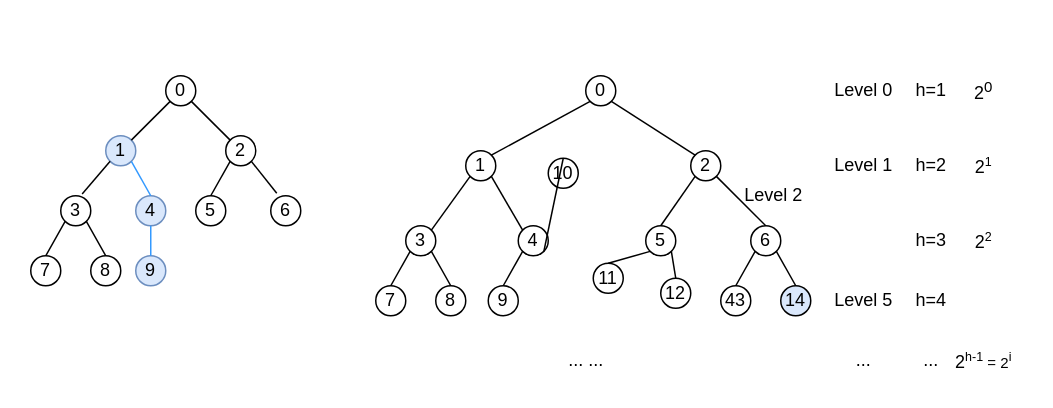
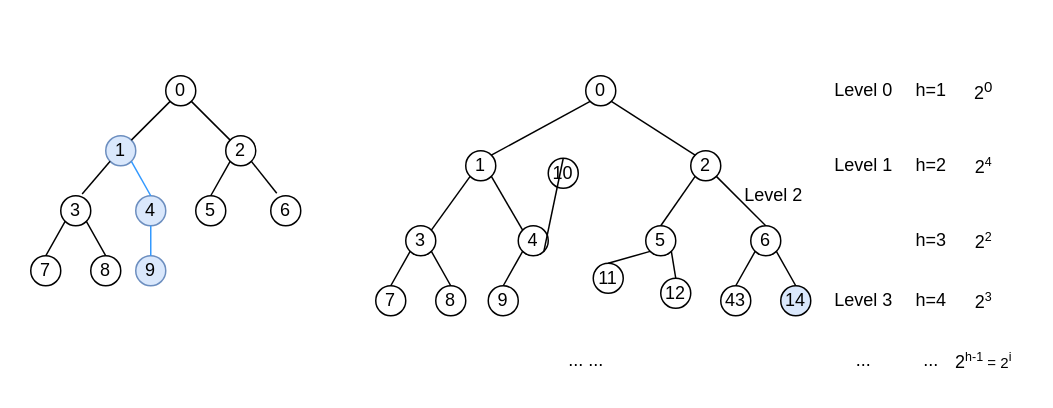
  <mxCell id="0" />
  <mxCell id="1" parent="0" />
  <mxCell id="2" value="" style="group" vertex="1" connectable="0" parent="1"><mxGeometry x="250" y="50" width="430" height="200" as="geometry" /></mxCell>
  <mxCell id="3" value="0" style="ellipse;whiteSpace=wrap;html=1;aspect=fixed;" vertex="1" parent="2"><mxGeometry x="140" width="20" height="20" as="geometry" /></mxCell>
  <mxCell id="4" value="1" style="ellipse;whiteSpace=wrap;html=1;aspect=fixed;" vertex="1" parent="2"><mxGeometry x="60" y="50" width="20" height="20" as="geometry" /></mxCell>
  <mxCell id="5" style="orthogonalLoop=1;jettySize=auto;html=1;exitX=0;exitY=1;exitDx=0;exitDy=0;entryX=1;entryY=0;entryDx=0;entryDy=0;strokeColor=default;rounded=0;endArrow=none;endFill=0;" edge="1" parent="2" source="3" target="4"><mxGeometry relative="1" as="geometry" /></mxCell>
  <mxCell id="6" value="2" style="ellipse;whiteSpace=wrap;html=1;aspect=fixed;" vertex="1" parent="2"><mxGeometry x="210" y="50" width="20" height="20" as="geometry" /></mxCell>
  <mxCell id="7" style="edgeStyle=none;rounded=0;orthogonalLoop=1;jettySize=auto;html=1;exitX=1;exitY=1;exitDx=0;exitDy=0;entryX=0;entryY=0;entryDx=0;entryDy=0;endArrow=none;endFill=0;strokeColor=default;" edge="1" parent="2" source="3" target="6"><mxGeometry relative="1" as="geometry" /></mxCell>
  <mxCell id="8" value="3" style="ellipse;whiteSpace=wrap;html=1;aspect=fixed;" vertex="1" parent="2"><mxGeometry x="20" y="100" width="20" height="20" as="geometry" /></mxCell>
  <mxCell id="9" style="edgeStyle=none;rounded=0;orthogonalLoop=1;jettySize=auto;html=1;exitX=0;exitY=1;exitDx=0;exitDy=0;entryX=1;entryY=0;entryDx=0;entryDy=0;endArrow=none;endFill=0;strokeColor=default;" edge="1" parent="2" source="4" target="8"><mxGeometry relative="1" as="geometry" /></mxCell>
  <mxCell id="10" value="4" style="ellipse;whiteSpace=wrap;html=1;aspect=fixed;" vertex="1" parent="2"><mxGeometry x="95" y="100" width="20" height="20" as="geometry" /></mxCell>
  <mxCell id="11" style="edgeStyle=none;rounded=0;orthogonalLoop=1;jettySize=auto;html=1;exitX=1;exitY=1;exitDx=0;exitDy=0;entryX=0;entryY=0;entryDx=0;entryDy=0;endArrow=none;endFill=0;strokeColor=#000000;" edge="1" parent="2" source="4" target="10"><mxGeometry relative="1" as="geometry" /></mxCell>
  <mxCell id="12" value="5" style="ellipse;whiteSpace=wrap;html=1;aspect=fixed;" vertex="1" parent="2"><mxGeometry x="180" y="100" width="20" height="20" as="geometry" /></mxCell>
  <mxCell id="13" style="edgeStyle=none;rounded=0;orthogonalLoop=1;jettySize=auto;html=1;exitX=0;exitY=1;exitDx=0;exitDy=0;entryX=0.5;entryY=0;entryDx=0;entryDy=0;endArrow=none;endFill=0;strokeColor=default;" edge="1" parent="2" source="6" target="12"><mxGeometry relative="1" as="geometry" /></mxCell>
  <mxCell id="14" value="6" style="ellipse;whiteSpace=wrap;html=1;aspect=fixed;" vertex="1" parent="2"><mxGeometry x="250" y="100" width="20" height="20" as="geometry" /></mxCell>
  <mxCell id="15" style="edgeStyle=none;rounded=0;orthogonalLoop=1;jettySize=auto;html=1;exitX=1;exitY=1;exitDx=0;exitDy=0;entryX=0.5;entryY=0;entryDx=0;entryDy=0;endArrow=none;endFill=0;strokeColor=default;" edge="1" parent="2" source="6" target="14"><mxGeometry relative="1" as="geometry" /></mxCell>
  <mxCell id="16" value="7" style="ellipse;whiteSpace=wrap;html=1;aspect=fixed;" vertex="1" parent="2"><mxGeometry y="140" width="20" height="20" as="geometry" /></mxCell>
  <mxCell id="17" style="edgeStyle=none;rounded=0;orthogonalLoop=1;jettySize=auto;html=1;exitX=0;exitY=1;exitDx=0;exitDy=0;entryX=0.5;entryY=0;entryDx=0;entryDy=0;endArrow=none;endFill=0;strokeColor=default;" edge="1" parent="2" source="8" target="16"><mxGeometry relative="1" as="geometry" /></mxCell>
  <mxCell id="18" value="8" style="ellipse;whiteSpace=wrap;html=1;aspect=fixed;" vertex="1" parent="2"><mxGeometry x="40" y="140" width="20" height="20" as="geometry" /></mxCell>
  <mxCell id="19" style="edgeStyle=none;rounded=0;orthogonalLoop=1;jettySize=auto;html=1;exitX=1;exitY=1;exitDx=0;exitDy=0;entryX=0.5;entryY=0;entryDx=0;entryDy=0;endArrow=none;endFill=0;strokeColor=default;" edge="1" parent="2" source="8" target="18"><mxGeometry relative="1" as="geometry" /></mxCell>
  <mxCell id="20" value="9" style="ellipse;whiteSpace=wrap;html=1;aspect=fixed;" vertex="1" parent="2"><mxGeometry x="75" y="140" width="20" height="20" as="geometry" /></mxCell>
  <mxCell id="21" style="edgeStyle=none;rounded=0;orthogonalLoop=1;jettySize=auto;html=1;entryX=0.5;entryY=0;entryDx=0;entryDy=0;endArrow=none;endFill=0;strokeColor=#000000;exitX=0;exitY=1;exitDx=0;exitDy=0;" edge="1" parent="2" source="10" target="20"><mxGeometry relative="1" as="geometry"><mxPoint x="100" y="120" as="sourcePoint" /></mxGeometry></mxCell>
  <mxCell id="22" value="10" style="ellipse;whiteSpace=wrap;html=1;aspect=fixed;" vertex="1" parent="2"><mxGeometry x="115" y="55" width="20" height="20" as="geometry" /></mxCell>
  <mxCell id="23" style="rounded=0;orthogonalLoop=1;jettySize=auto;html=1;exitX=1;exitY=1;exitDx=0;exitDy=0;entryX=0.5;entryY=0;entryDx=0;entryDy=0;strokeColor=#000000;endArrow=none;endFill=0;" edge="1" parent="2" source="10" target="22"><mxGeometry relative="1" as="geometry" /></mxCell>
  <mxCell id="24" value="11" style="ellipse;whiteSpace=wrap;html=1;aspect=fixed;" vertex="1" parent="2"><mxGeometry x="145" y="125" width="20" height="20" as="geometry" /></mxCell>
  <mxCell id="25" style="edgeStyle=none;rounded=0;orthogonalLoop=1;jettySize=auto;html=1;exitX=0;exitY=1;exitDx=0;exitDy=0;entryX=0.5;entryY=0;entryDx=0;entryDy=0;endArrow=none;endFill=0;strokeColor=#000000;" edge="1" parent="2" source="12" target="24"><mxGeometry relative="1" as="geometry" /></mxCell>
  <mxCell id="26" value="12" style="ellipse;whiteSpace=wrap;html=1;aspect=fixed;" vertex="1" parent="2"><mxGeometry x="190" y="135" width="20" height="20" as="geometry" /></mxCell>
  <mxCell id="27" style="edgeStyle=none;rounded=0;orthogonalLoop=1;jettySize=auto;html=1;exitX=1;exitY=1;exitDx=0;exitDy=0;entryX=0.5;entryY=0;entryDx=0;entryDy=0;endArrow=none;endFill=0;strokeColor=#000000;" edge="1" parent="2" source="12" target="26"><mxGeometry relative="1" as="geometry" /></mxCell>
  <mxCell id="28" value="43" style="ellipse;whiteSpace=wrap;html=1;aspect=fixed;" vertex="1" parent="2"><mxGeometry x="230" y="140" width="20" height="20" as="geometry" /></mxCell>
  <mxCell id="29" style="edgeStyle=none;rounded=0;orthogonalLoop=1;jettySize=auto;html=1;exitX=0;exitY=1;exitDx=0;exitDy=0;entryX=0.5;entryY=0;entryDx=0;entryDy=0;endArrow=none;endFill=0;strokeColor=#000000;" edge="1" parent="2" source="14" target="28"><mxGeometry relative="1" as="geometry" /></mxCell>
  <mxCell id="30" value="14" style="ellipse;whiteSpace=wrap;html=1;aspect=fixed;fillColor=#dae8fc;" vertex="1" parent="2"><mxGeometry x="270" y="140" width="20" height="20" as="geometry" /></mxCell>
  <mxCell id="31" style="edgeStyle=none;rounded=0;orthogonalLoop=1;jettySize=auto;html=1;exitX=1;exitY=1;exitDx=0;exitDy=0;entryX=0.5;entryY=0;entryDx=0;entryDy=0;endArrow=none;endFill=0;strokeColor=#000000;" edge="1" parent="2" source="14" target="30"><mxGeometry relative="1" as="geometry" /></mxCell>
  <mxCell id="32" value="Level 0" style="text;html=1;resizable=0;autosize=1;align=center;verticalAlign=middle;points=[];fillColor=none;strokeColor=none;rounded=0;" vertex="1" parent="2"><mxGeometry x="300" width="50" height="20" as="geometry" /></mxCell>
  <mxCell id="33" value="Level 1" style="text;html=1;resizable=0;autosize=1;align=center;verticalAlign=middle;points=[];fillColor=none;strokeColor=none;rounded=0;" vertex="1" parent="2"><mxGeometry x="300" y="50" width="50" height="20" as="geometry" /></mxCell>
  <mxCell id="34" value="Level 2" style="text;html=1;resizable=0;autosize=1;align=center;verticalAlign=middle;points=[];fillColor=none;strokeColor=none;rounded=0;" vertex="1" parent="2"><mxGeometry x="240" y="70" width="50" height="20" as="geometry" /></mxCell>
- <mxCell id="35" value="Level 5" style="text;html=1;resizable=0;autosize=1;align=center;verticalAlign=middle;points=[];fillColor=none;strokeColor=none;rounded=0;" vertex="1" parent="2"><mxGeometry x="300" y="140" width="50" height="20" as="geometry" /></mxCell>
+ <mxCell id="35" value="Level 3" style="text;html=1;resizable=0;autosize=1;align=center;verticalAlign=middle;points=[];fillColor=none;strokeColor=none;rounded=0;" vertex="1" parent="2"><mxGeometry x="300" y="140" width="50" height="20" as="geometry" /></mxCell>
  <mxCell id="36" value="... ..." style="text;html=1;resizable=0;autosize=1;align=center;verticalAlign=middle;points=[];fillColor=none;strokeColor=none;rounded=0;" vertex="1" parent="2"><mxGeometry x="120" y="180" width="40" height="20" as="geometry" /></mxCell>
  <mxCell id="37" value="..." style="text;html=1;resizable=0;autosize=1;align=center;verticalAlign=middle;points=[];fillColor=none;strokeColor=none;rounded=0;" vertex="1" parent="2"><mxGeometry x="310" y="180" width="30" height="20" as="geometry" /></mxCell>
  <mxCell id="38" value="h=1" style="text;html=1;resizable=0;autosize=1;align=center;verticalAlign=middle;points=[];fillColor=none;strokeColor=none;rounded=0;" vertex="1" parent="2"><mxGeometry x="350" width="40" height="20" as="geometry" /></mxCell>
  <mxCell id="39" value="h=2" style="text;html=1;resizable=0;autosize=1;align=center;verticalAlign=middle;points=[];fillColor=none;strokeColor=none;rounded=0;" vertex="1" parent="2"><mxGeometry x="350" y="50" width="40" height="20" as="geometry" /></mxCell>
  <mxCell id="40" value="h=3" style="text;html=1;resizable=0;autosize=1;align=center;verticalAlign=middle;points=[];fillColor=none;strokeColor=none;rounded=0;" vertex="1" parent="2"><mxGeometry x="350" y="100" width="40" height="20" as="geometry" /></mxCell>
  <mxCell id="41" value="h=4" style="text;html=1;resizable=0;autosize=1;align=center;verticalAlign=middle;points=[];fillColor=none;strokeColor=none;rounded=0;" vertex="1" parent="2"><mxGeometry x="350" y="140" width="40" height="20" as="geometry" /></mxCell>
  <mxCell id="42" value="..." style="text;html=1;resizable=0;autosize=1;align=center;verticalAlign=middle;points=[];fillColor=none;strokeColor=none;rounded=0;" vertex="1" parent="2"><mxGeometry x="355" y="180" width="30" height="20" as="geometry" /></mxCell>
  <mxCell id="43" value="2&lt;sup&gt;0&lt;/sup&gt;" style="text;html=1;resizable=0;autosize=1;align=center;verticalAlign=middle;points=[];fillColor=none;strokeColor=none;rounded=0;" vertex="1" parent="2"><mxGeometry x="390" width="30" height="20" as="geometry" /></mxCell>
- <mxCell id="44" value="2&lt;span style=&quot;font-size: 10px&quot;&gt;&lt;sup&gt;1&lt;/sup&gt;&lt;/span&gt;" style="text;html=1;resizable=0;autosize=1;align=center;verticalAlign=middle;points=[];fillColor=none;strokeColor=none;rounded=0;" vertex="1" parent="2"><mxGeometry x="390" y="50" width="30" height="20" as="geometry" /></mxCell>
+ <mxCell id="44" value="2&lt;span style=&quot;font-size: 10px&quot;&gt;&lt;sup&gt;4&lt;/sup&gt;&lt;/span&gt;" style="text;html=1;resizable=0;autosize=1;align=center;verticalAlign=middle;points=[];fillColor=none;strokeColor=none;rounded=0;" vertex="1" parent="2"><mxGeometry x="390" y="50" width="30" height="20" as="geometry" /></mxCell>
  <mxCell id="45" value="2&lt;span style=&quot;font-size: 10px&quot;&gt;&lt;sup&gt;2&lt;/sup&gt;&lt;/span&gt;" style="text;html=1;resizable=0;autosize=1;align=center;verticalAlign=middle;points=[];fillColor=none;strokeColor=none;rounded=0;" vertex="1" parent="2"><mxGeometry x="390" y="100" width="30" height="20" as="geometry" /></mxCell>
+ <mxCell id="46" value="2&lt;span style=&quot;font-size: 10px&quot;&gt;&lt;sup&gt;3&lt;/sup&gt;&lt;/span&gt;" style="text;html=1;resizable=0;autosize=1;align=center;verticalAlign=middle;points=[];fillColor=none;strokeColor=none;rounded=0;" vertex="1" parent="2"><mxGeometry x="390" y="140" width="30" height="20" as="geometry" /></mxCell>
  <mxCell id="47" value="2&lt;span style=&quot;font-size: 10px&quot;&gt;&lt;sup&gt;h-1&lt;/sup&gt;&amp;nbsp;= 2&lt;sup&gt;i&lt;/sup&gt;&lt;/span&gt;" style="text;html=1;resizable=0;autosize=1;align=center;verticalAlign=middle;points=[];fillColor=none;strokeColor=none;rounded=0;" vertex="1" parent="2"><mxGeometry x="380" y="180" width="50" height="20" as="geometry" /></mxCell>
  <mxCell id="48" value="" style="group" vertex="1" connectable="0" parent="1"><mxGeometry x="20" y="50" width="180" height="140" as="geometry" /></mxCell>
  <mxCell id="49" value="0" style="ellipse;whiteSpace=wrap;html=1;aspect=fixed;" parent="48" vertex="1"><mxGeometry x="90" width="20" height="20" as="geometry" /></mxCell>
  <mxCell id="50" value="1" style="ellipse;whiteSpace=wrap;html=1;aspect=fixed;fillColor=#dae8fc;strokeColor=#6c8ebf;" parent="48" vertex="1"><mxGeometry x="50" y="40" width="20" height="20" as="geometry" /></mxCell>
  <mxCell id="51" style="orthogonalLoop=1;jettySize=auto;html=1;exitX=0;exitY=1;exitDx=0;exitDy=0;entryX=1;entryY=0;entryDx=0;entryDy=0;strokeColor=default;rounded=0;endArrow=none;endFill=0;" parent="48" source="49" target="50" edge="1"><mxGeometry relative="1" as="geometry" /></mxCell>
  <mxCell id="52" value="2" style="ellipse;whiteSpace=wrap;html=1;aspect=fixed;" parent="48" vertex="1"><mxGeometry x="130" y="40" width="20" height="20" as="geometry" /></mxCell>
  <mxCell id="53" style="edgeStyle=none;rounded=0;orthogonalLoop=1;jettySize=auto;html=1;exitX=1;exitY=1;exitDx=0;exitDy=0;entryX=0;entryY=0;entryDx=0;entryDy=0;endArrow=none;endFill=0;strokeColor=default;" parent="48" source="49" target="52" edge="1"><mxGeometry relative="1" as="geometry" /></mxCell>
  <mxCell id="54" value="3" style="ellipse;whiteSpace=wrap;html=1;aspect=fixed;" parent="48" vertex="1"><mxGeometry x="20" y="80" width="20" height="20" as="geometry" /></mxCell>
  <mxCell id="55" style="edgeStyle=none;rounded=0;orthogonalLoop=1;jettySize=auto;html=1;exitX=0;exitY=1;exitDx=0;exitDy=0;entryX=0.714;entryY=-0.057;entryDx=0;entryDy=0;entryPerimeter=0;endArrow=none;endFill=0;strokeColor=default;" parent="48" source="50" target="54" edge="1"><mxGeometry relative="1" as="geometry" /></mxCell>
  <mxCell id="56" value="4" style="ellipse;whiteSpace=wrap;html=1;aspect=fixed;fillColor=#dae8fc;strokeColor=#6c8ebf;" parent="48" vertex="1"><mxGeometry x="70" y="80" width="20" height="20" as="geometry" /></mxCell>
  <mxCell id="57" style="edgeStyle=none;rounded=0;orthogonalLoop=1;jettySize=auto;html=1;exitX=1;exitY=1;exitDx=0;exitDy=0;entryX=0.5;entryY=0;entryDx=0;entryDy=0;endArrow=none;endFill=0;strokeColor=#3399FF;" parent="48" source="50" target="56" edge="1"><mxGeometry relative="1" as="geometry" /></mxCell>
  <mxCell id="58" value="5" style="ellipse;whiteSpace=wrap;html=1;aspect=fixed;" parent="48" vertex="1"><mxGeometry x="110" y="80" width="20" height="20" as="geometry" /></mxCell>
  <mxCell id="59" style="edgeStyle=none;rounded=0;orthogonalLoop=1;jettySize=auto;html=1;exitX=0;exitY=1;exitDx=0;exitDy=0;entryX=0.5;entryY=0;entryDx=0;entryDy=0;endArrow=none;endFill=0;strokeColor=default;" parent="48" source="52" target="58" edge="1"><mxGeometry relative="1" as="geometry" /></mxCell>
  <mxCell id="60" value="6" style="ellipse;whiteSpace=wrap;html=1;aspect=fixed;" parent="48" vertex="1"><mxGeometry x="160" y="80" width="20" height="20" as="geometry" /></mxCell>
  <mxCell id="61" style="edgeStyle=none;rounded=0;orthogonalLoop=1;jettySize=auto;html=1;exitX=1;exitY=1;exitDx=0;exitDy=0;entryX=0.2;entryY=-0.086;entryDx=0;entryDy=0;entryPerimeter=0;endArrow=none;endFill=0;strokeColor=default;" parent="48" source="52" target="60" edge="1"><mxGeometry relative="1" as="geometry" /></mxCell>
  <mxCell id="62" value="7" style="ellipse;whiteSpace=wrap;html=1;aspect=fixed;" parent="48" vertex="1"><mxGeometry y="120" width="20" height="20" as="geometry" /></mxCell>
  <mxCell id="63" style="edgeStyle=none;rounded=0;orthogonalLoop=1;jettySize=auto;html=1;exitX=0;exitY=1;exitDx=0;exitDy=0;entryX=0.5;entryY=0;entryDx=0;entryDy=0;endArrow=none;endFill=0;strokeColor=default;" parent="48" source="54" target="62" edge="1"><mxGeometry relative="1" as="geometry" /></mxCell>
  <mxCell id="64" value="8" style="ellipse;whiteSpace=wrap;html=1;aspect=fixed;" parent="48" vertex="1"><mxGeometry x="40" y="120" width="20" height="20" as="geometry" /></mxCell>
  <mxCell id="65" style="edgeStyle=none;rounded=0;orthogonalLoop=1;jettySize=auto;html=1;exitX=1;exitY=1;exitDx=0;exitDy=0;entryX=0.5;entryY=0;entryDx=0;entryDy=0;endArrow=none;endFill=0;strokeColor=default;" parent="48" source="54" target="64" edge="1"><mxGeometry relative="1" as="geometry" /></mxCell>
  <mxCell id="66" value="9" style="ellipse;whiteSpace=wrap;html=1;aspect=fixed;fillColor=#dae8fc;strokeColor=#6c8ebf;" parent="48" vertex="1"><mxGeometry x="70" y="120" width="20" height="20" as="geometry" /></mxCell>
  <mxCell id="67" style="edgeStyle=none;rounded=0;orthogonalLoop=1;jettySize=auto;html=1;exitX=0.5;exitY=1;exitDx=0;exitDy=0;entryX=0.5;entryY=0;entryDx=0;entryDy=0;endArrow=none;endFill=0;strokeColor=#3399FF;" parent="48" source="56" target="66" edge="1"><mxGeometry relative="1" as="geometry" /></mxCell>
  <mxCell id="68" value="&amp;nbsp; &amp;nbsp;" style="text;html=1;resizable=0;autosize=1;align=center;verticalAlign=middle;points=[];fillColor=none;strokeColor=none;rounded=0;" vertex="1" parent="1"><mxGeometry x="390" y="20" width="30" height="20" as="geometry" /></mxCell>
